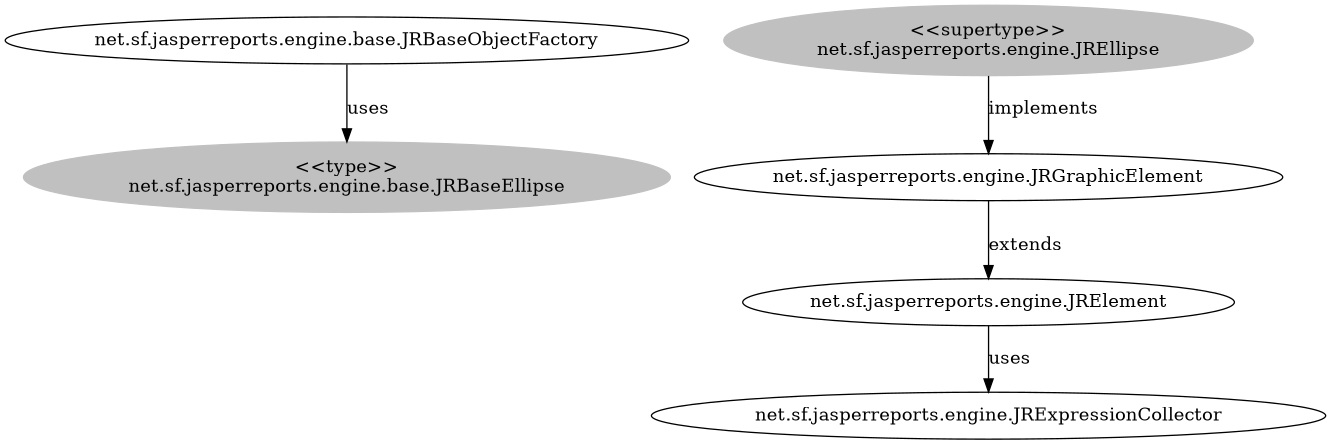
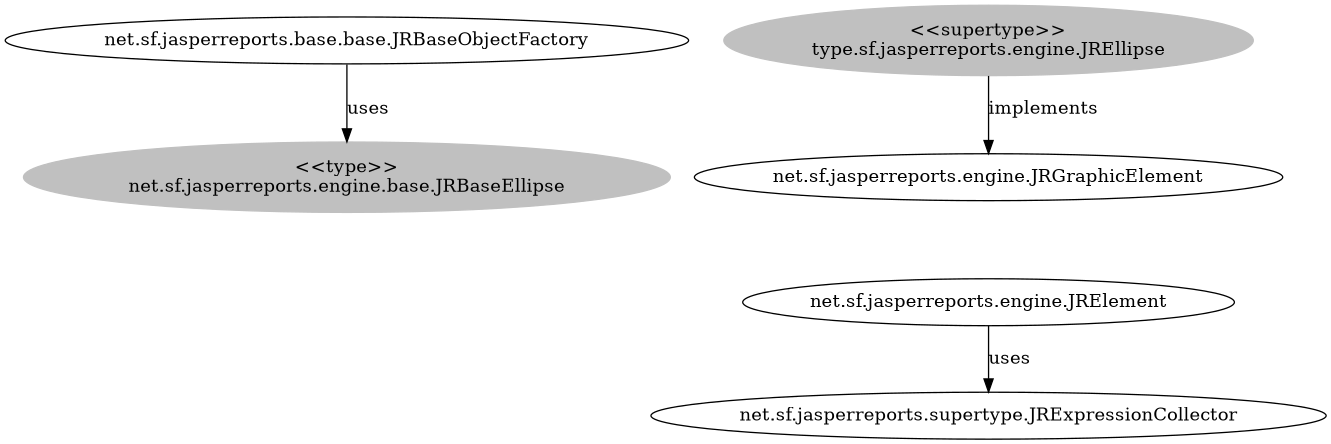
  digraph {
    n1 [color=grey label="<<type>>\nnet.sf.jasperreports.engine.base.JRBaseEllipse" style=filled]
-   n2 [color=grey label="<<supertype>>\nnet.sf.jasperreports.engine.JREllipse" style=filled]
+   n2 [color=grey label="<<supertype>>\ntype.sf.jasperreports.engine.JREllipse" style=filled]
    n3 [label="net.sf.jasperreports.engine.JRGraphicElement"]
    n4 [label="net.sf.jasperreports.engine.JRElement"]
-   n5 [label="net.sf.jasperreports.engine.JRExpressionCollector"]
-   n6 [label="net.sf.jasperreports.engine.base.JRBaseObjectFactory"]
+   n5 [label="net.sf.jasperreports.supertype.JRExpressionCollector"]
+   n6 [label="net.sf.jasperreports.base.base.JRBaseObjectFactory"]
    n2 -> n3 [label=implements]
-   n3 -> n4 [label=extends]
    n4 -> n5 [label=uses]
    n6 -> n1 [label=uses]
  }
